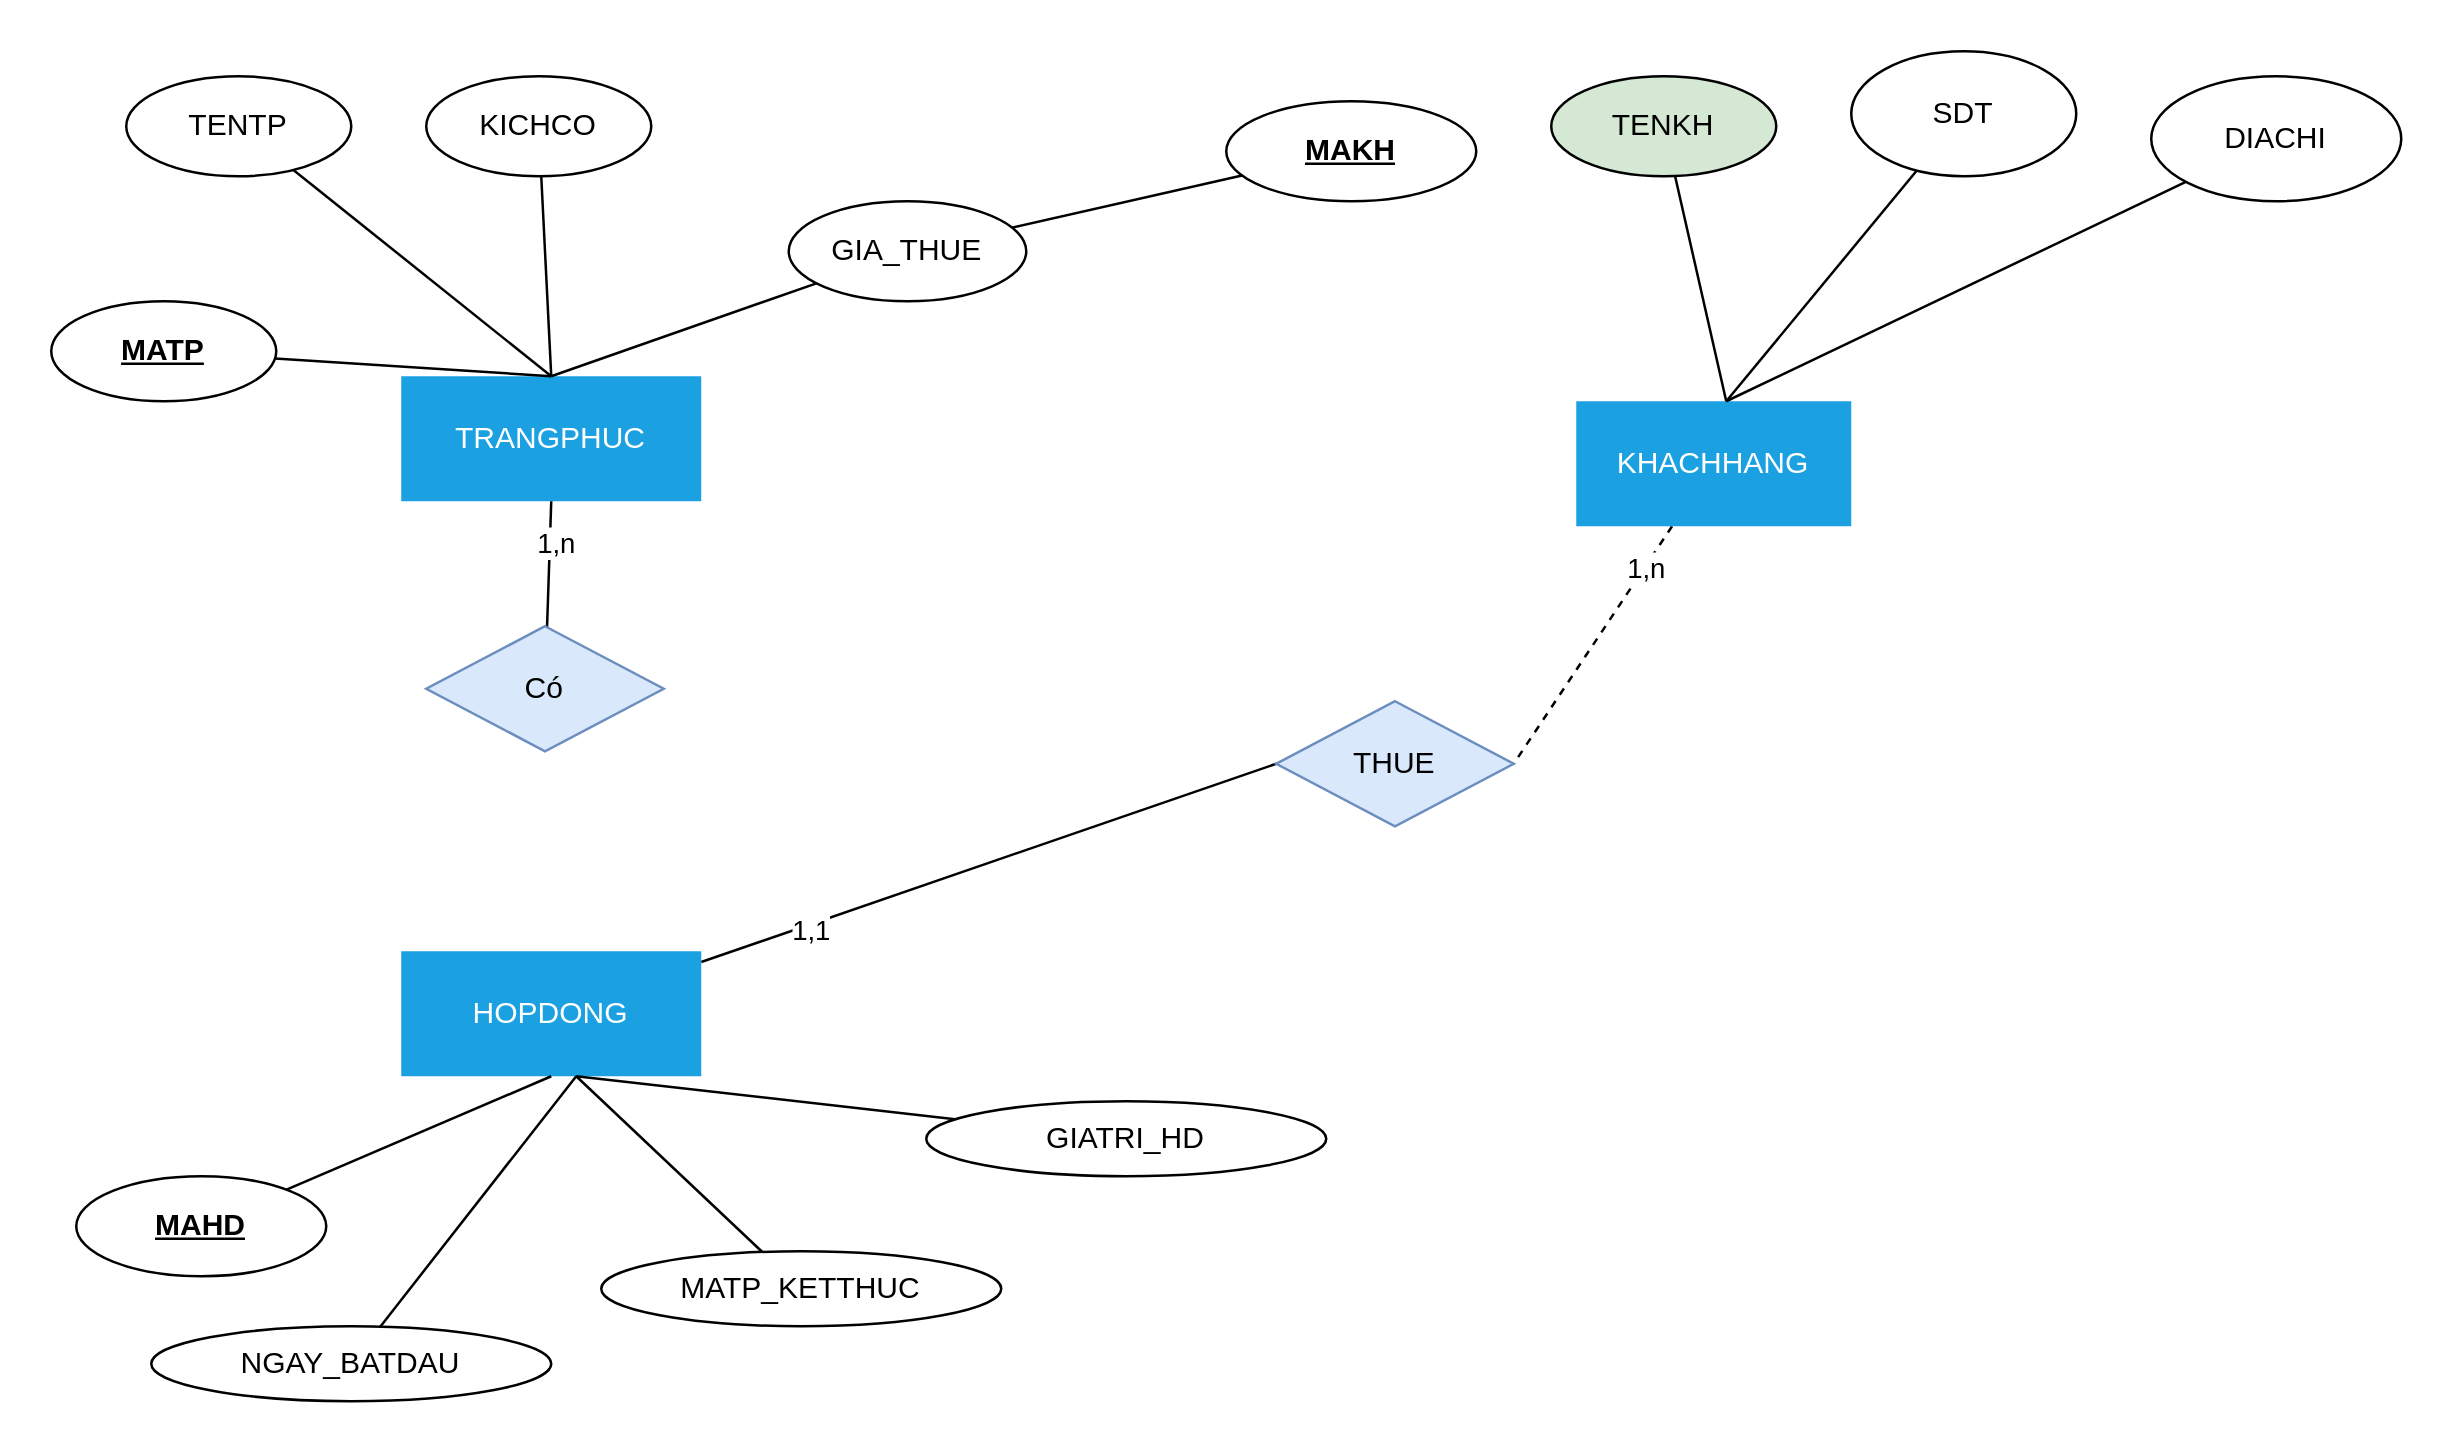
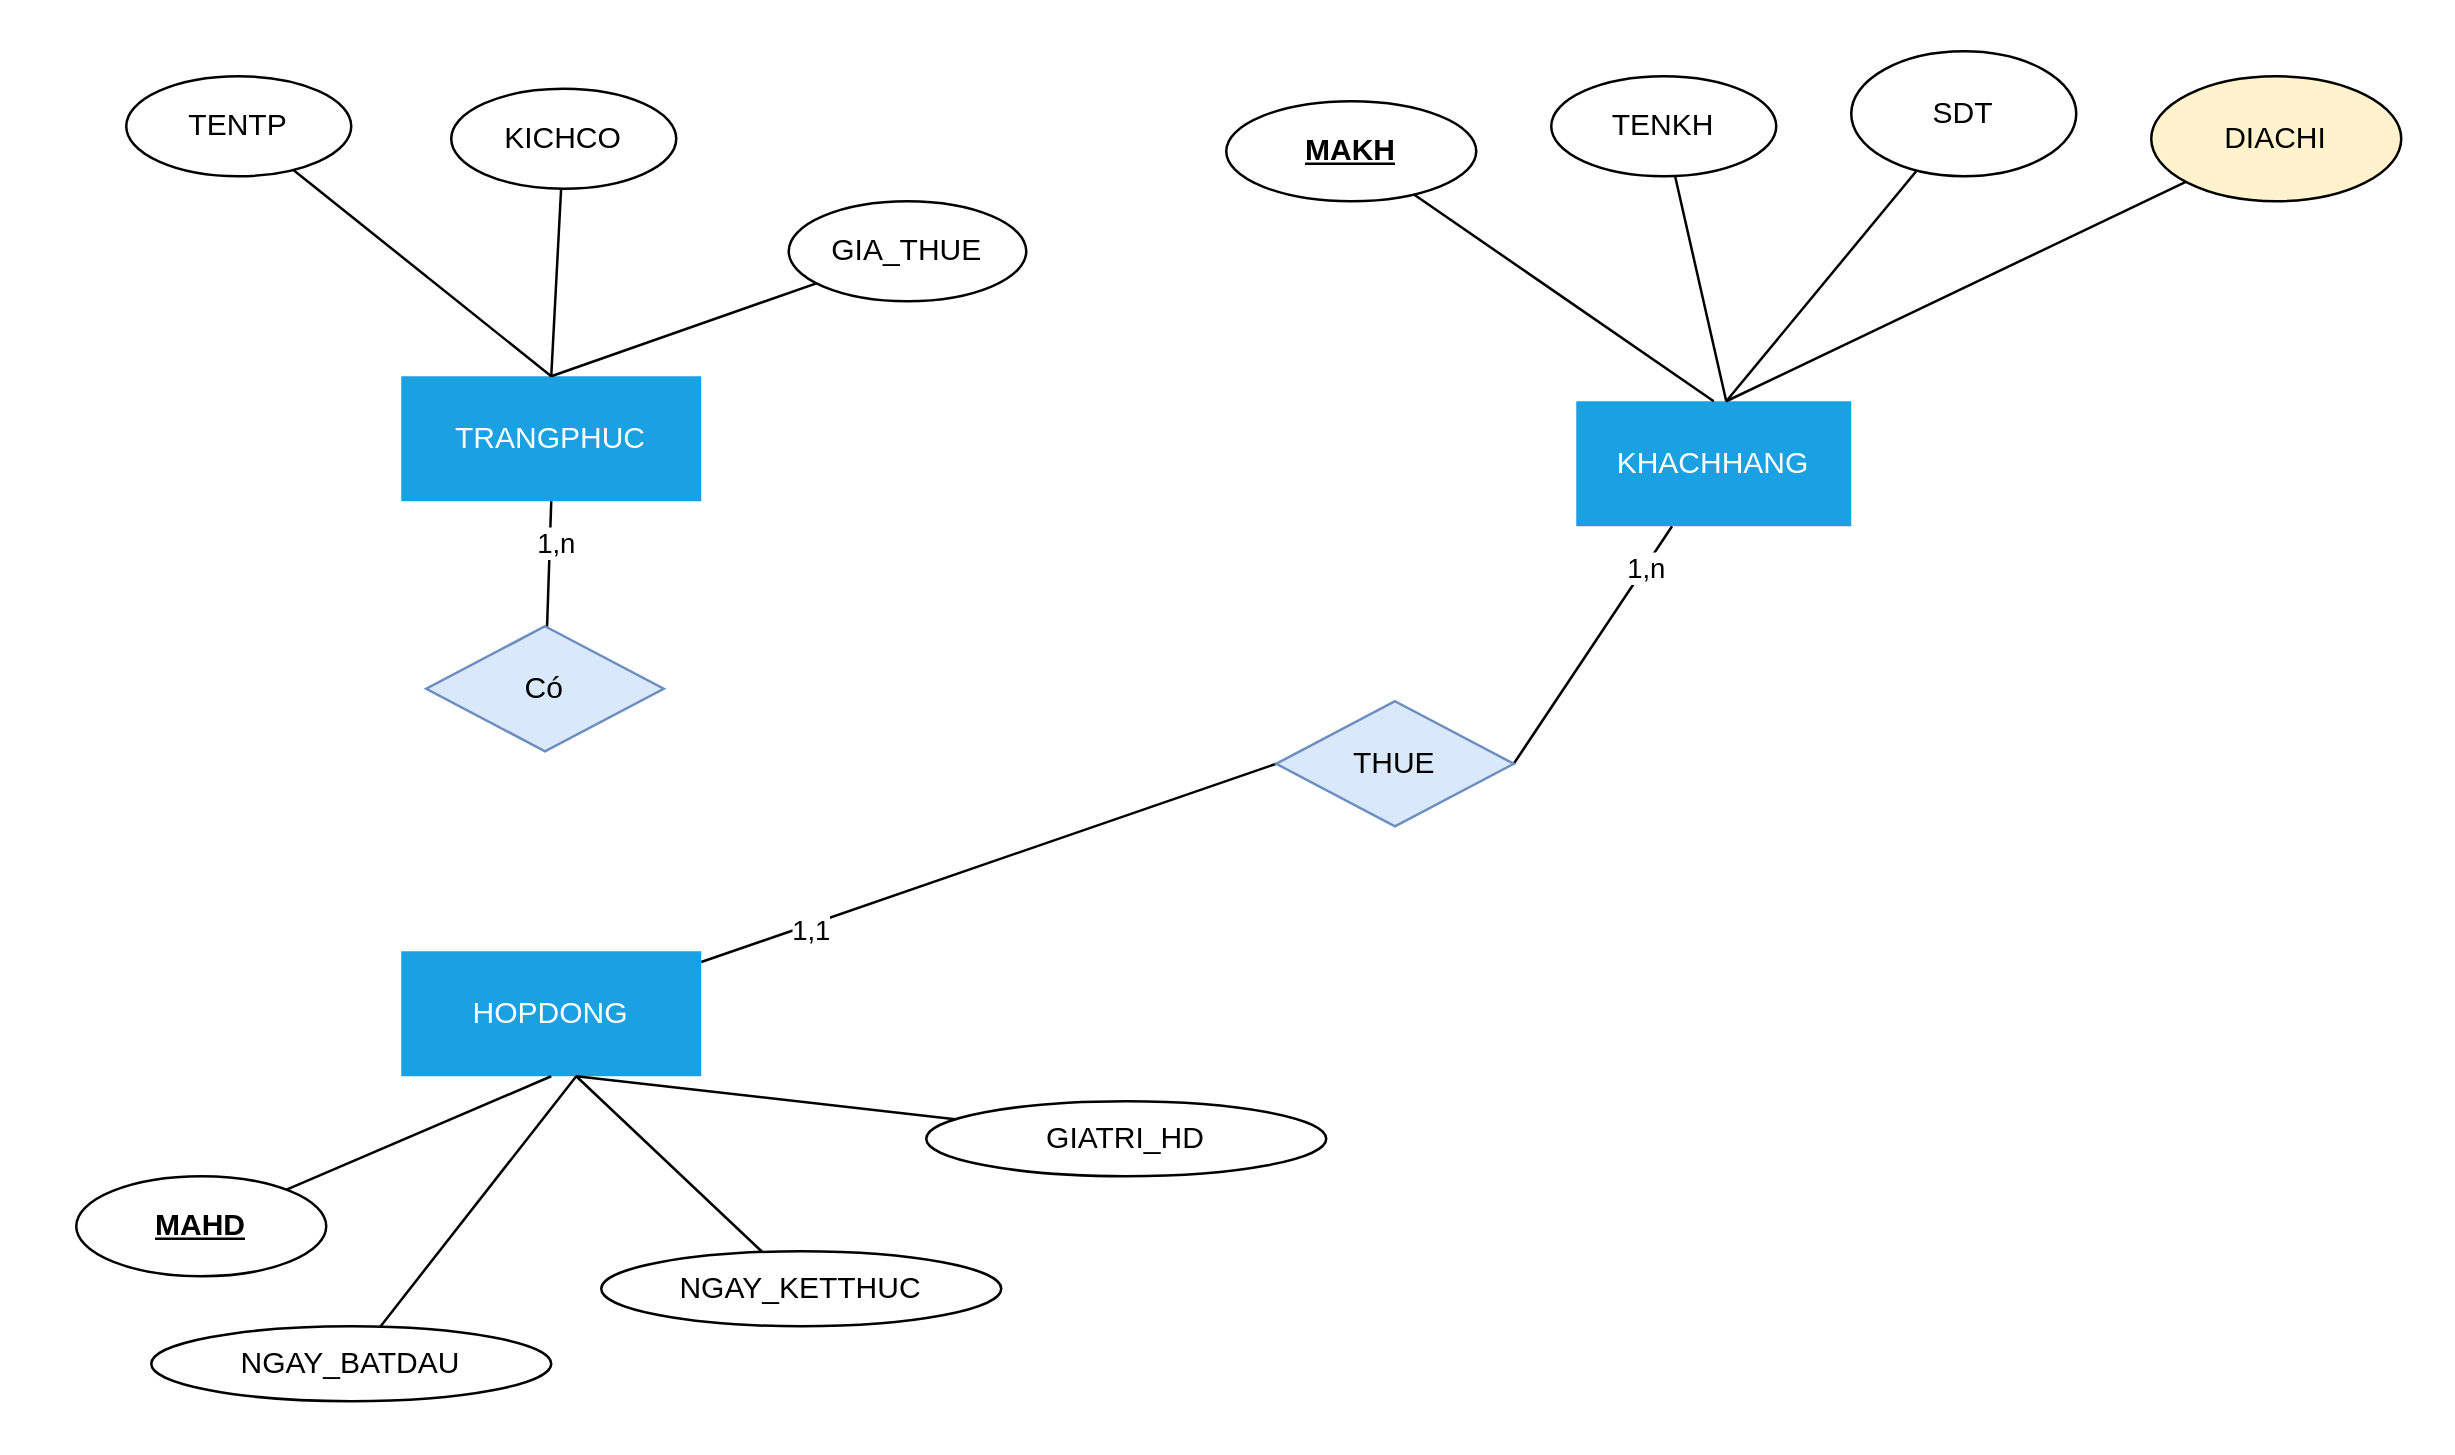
  <mxCell id="0" />
  <mxCell id="1" parent="0" />
  <mxCell id="2" value="TRANGPHUC" style="rounded=0;whiteSpace=wrap;html=1;fillColor=#1ba1e2;fontColor=#ffffff;strokeColor=none;" vertex="1" parent="1"><mxGeometry x="160" y="150" width="120" height="50" as="geometry" /></mxCell>
- <mxCell id="3" style="rounded=0;orthogonalLoop=1;jettySize=auto;html=1;entryX=0.5;entryY=0;entryDx=0;entryDy=0;endArrow=none;endFill=0;" edge="1" parent="1" source="4" target="2"><mxGeometry relative="1" as="geometry" /></mxCell>
- <mxCell id="4" value="&lt;u&gt;&lt;b&gt;MATP&lt;/b&gt;&lt;/u&gt;" style="ellipse;whiteSpace=wrap;html=1;" vertex="1" parent="1"><mxGeometry x="20" y="120" width="90" height="40" as="geometry" /></mxCell>
  <mxCell id="5" style="rounded=0;orthogonalLoop=1;jettySize=auto;html=1;endArrow=none;endFill=0;" edge="1" parent="1" source="6"><mxGeometry relative="1" as="geometry"><mxPoint x="220" y="150" as="targetPoint" /></mxGeometry></mxCell>
  <mxCell id="6" value="TENTP" style="ellipse;whiteSpace=wrap;html=1;" vertex="1" parent="1"><mxGeometry x="50" y="30" width="90" height="40" as="geometry" /></mxCell>
  <mxCell id="7" style="rounded=0;orthogonalLoop=1;jettySize=auto;html=1;endArrow=none;endFill=0;entryX=0.5;entryY=0;entryDx=0;entryDy=0;" edge="1" parent="1" source="8" target="2"><mxGeometry relative="1" as="geometry"><mxPoint x="215" y="160" as="targetPoint" /></mxGeometry></mxCell>
- <mxCell id="8" value="KICHCO" style="ellipse;whiteSpace=wrap;html=1;" vertex="1" parent="1"><mxGeometry x="170" y="30" width="90" height="40" as="geometry" /></mxCell>
+ <mxCell id="8" value="KICHCO" style="ellipse;whiteSpace=wrap;html=1;" vertex="1" parent="1"><mxGeometry x="180" y="35" width="90" height="40" as="geometry" /></mxCell>
  <mxCell id="9" style="rounded=0;orthogonalLoop=1;jettySize=auto;html=1;entryX=0.5;entryY=0;entryDx=0;entryDy=0;endArrow=none;endFill=0;" edge="1" parent="1" source="10" target="2"><mxGeometry relative="1" as="geometry" /></mxCell>
  <mxCell id="10" value="GIA_THUE" style="ellipse;whiteSpace=wrap;html=1;" vertex="1" parent="1"><mxGeometry x="315" y="80" width="95" height="40" as="geometry" /></mxCell>
- <mxCell id="11" style="edgeStyle=none;rounded=0;orthogonalLoop=1;jettySize=auto;html=1;entryX=1;entryY=0.5;entryDx=0;entryDy=0;endArrow=none;endFill=0;dashed=1;" edge="1" parent="1" source="13" target="33"><mxGeometry relative="1" as="geometry" /></mxCell>
+ <mxCell id="11" style="edgeStyle=none;rounded=0;orthogonalLoop=1;jettySize=auto;html=1;entryX=1;entryY=0.5;entryDx=0;entryDy=0;endArrow=none;endFill=0;" edge="1" parent="1" source="13" target="33"><mxGeometry relative="1" as="geometry" /></mxCell>
  <mxCell id="12" value="1,n" style="edgeLabel;html=1;align=center;verticalAlign=middle;resizable=0;points=[];" vertex="1" connectable="0" parent="11"><mxGeometry x="-0.654" relative="1" as="geometry"><mxPoint as="offset" /></mxGeometry></mxCell>
  <mxCell id="13" value="KHACHHANG" style="rounded=0;whiteSpace=wrap;html=1;fillColor=#1ba1e2;fontColor=#ffffff;strokeColor=none;" vertex="1" parent="1"><mxGeometry x="630" y="160" width="110" height="50" as="geometry" /></mxCell>
- <mxCell id="14" style="edgeStyle=none;rounded=0;orthogonalLoop=1;jettySize=auto;html=1;endArrow=none;endFill=0;" edge="1" parent="1" source="15" target="10"><mxGeometry relative="1" as="geometry" /></mxCell>
+ <mxCell id="14" style="edgeStyle=none;rounded=0;orthogonalLoop=1;jettySize=auto;html=1;entryX=0.5;entryY=0;entryDx=0;entryDy=0;endArrow=none;endFill=0;" edge="1" parent="1" source="15" target="13"><mxGeometry relative="1" as="geometry" /></mxCell>
  <mxCell id="15" value="&lt;u&gt;&lt;b&gt;MAKH&lt;/b&gt;&lt;/u&gt;" style="ellipse;whiteSpace=wrap;html=1;" vertex="1" parent="1"><mxGeometry x="490" y="40" width="100" height="40" as="geometry" /></mxCell>
  <mxCell id="16" style="edgeStyle=none;rounded=0;orthogonalLoop=1;jettySize=auto;html=1;endArrow=none;endFill=0;" edge="1" parent="1" source="17"><mxGeometry relative="1" as="geometry"><mxPoint x="690" y="160" as="targetPoint" /></mxGeometry></mxCell>
- <mxCell id="17" value="TENKH" style="ellipse;whiteSpace=wrap;html=1;fillColor=#d5e8d4;" vertex="1" parent="1"><mxGeometry x="620" y="30" width="90" height="40" as="geometry" /></mxCell>
+ <mxCell id="17" value="TENKH" style="ellipse;whiteSpace=wrap;html=1;" vertex="1" parent="1"><mxGeometry x="620" y="30" width="90" height="40" as="geometry" /></mxCell>
  <mxCell id="18" style="edgeStyle=none;rounded=0;orthogonalLoop=1;jettySize=auto;html=1;endArrow=none;endFill=0;" edge="1" parent="1" source="19"><mxGeometry relative="1" as="geometry"><mxPoint x="690" y="160" as="targetPoint" /></mxGeometry></mxCell>
- <mxCell id="19" value="DIACHI" style="ellipse;whiteSpace=wrap;html=1;" vertex="1" parent="1"><mxGeometry x="860" y="30" width="100" height="50" as="geometry" /></mxCell>
+ <mxCell id="19" value="DIACHI" style="ellipse;whiteSpace=wrap;html=1;fillColor=#fff2cc;" vertex="1" parent="1"><mxGeometry x="860" y="30" width="100" height="50" as="geometry" /></mxCell>
  <mxCell id="20" style="edgeStyle=none;rounded=0;orthogonalLoop=1;jettySize=auto;html=1;endArrow=none;endFill=0;" edge="1" parent="1" source="21"><mxGeometry relative="1" as="geometry"><mxPoint x="690" y="160" as="targetPoint" /></mxGeometry></mxCell>
  <mxCell id="21" value="SDT" style="ellipse;whiteSpace=wrap;html=1;" vertex="1" parent="1"><mxGeometry x="740" width="90" height="50" as="geometry" y="20" /></mxCell>
  <mxCell id="22" style="rounded=0;orthogonalLoop=1;jettySize=auto;html=1;entryX=0;entryY=0.5;entryDx=0;entryDy=0;endArrow=none;endFill=0;" edge="1" parent="1" source="24" target="33"><mxGeometry relative="1" as="geometry" /></mxCell>
  <mxCell id="23" value="1,1" style="edgeLabel;html=1;align=center;verticalAlign=middle;resizable=0;points=[];" vertex="1" connectable="0" parent="22"><mxGeometry x="-0.627" y="-2" relative="1" as="geometry"><mxPoint as="offset" /></mxGeometry></mxCell>
  <mxCell id="24" value="HOPDONG" style="rounded=0;whiteSpace=wrap;html=1;fillColor=#1ba1e2;fontColor=#ffffff;strokeColor=none;" vertex="1" parent="1"><mxGeometry x="160" y="380" width="120" height="50" as="geometry" /></mxCell>
  <mxCell id="25" style="edgeStyle=none;rounded=0;orthogonalLoop=1;jettySize=auto;html=1;entryX=0.5;entryY=1;entryDx=0;entryDy=0;endArrow=none;endFill=0;" edge="1" parent="1" source="26" target="24"><mxGeometry relative="1" as="geometry" /></mxCell>
  <mxCell id="26" value="&lt;b&gt;&lt;u&gt;MAHD&lt;/u&gt;&lt;/b&gt;" style="ellipse;whiteSpace=wrap;html=1;" vertex="1" parent="1"><mxGeometry x="30" y="470" width="100" height="40" as="geometry" /></mxCell>
  <mxCell id="27" style="edgeStyle=none;rounded=0;orthogonalLoop=1;jettySize=auto;html=1;endArrow=none;endFill=0;" edge="1" parent="1" source="28"><mxGeometry relative="1" as="geometry"><mxPoint x="230" y="430" as="targetPoint" /></mxGeometry></mxCell>
  <mxCell id="28" value="NGAY_BATDAU" style="ellipse;whiteSpace=wrap;html=1;" vertex="1" parent="1"><mxGeometry x="60" y="530" width="160" height="30" as="geometry" /></mxCell>
  <mxCell id="29" style="edgeStyle=none;rounded=0;orthogonalLoop=1;jettySize=auto;html=1;endArrow=none;endFill=0;" edge="1" parent="1" source="30"><mxGeometry relative="1" as="geometry"><mxPoint x="230" y="430" as="targetPoint" /></mxGeometry></mxCell>
- <mxCell id="30" value="MATP_KETTHUC" style="ellipse;whiteSpace=wrap;html=1;" vertex="1" parent="1"><mxGeometry x="240" y="500" width="160" height="30" as="geometry" /></mxCell>
+ <mxCell id="30" value="NGAY_KETTHUC" style="ellipse;whiteSpace=wrap;html=1;" vertex="1" parent="1"><mxGeometry x="240" y="500" width="160" height="30" as="geometry" /></mxCell>
  <mxCell id="31" style="edgeStyle=none;rounded=0;orthogonalLoop=1;jettySize=auto;html=1;endArrow=none;endFill=0;" edge="1" parent="1" source="32"><mxGeometry relative="1" as="geometry"><mxPoint x="230" y="430" as="targetPoint" /></mxGeometry></mxCell>
  <mxCell id="32" value="GIATRI_HD" style="ellipse;whiteSpace=wrap;html=1;" vertex="1" parent="1"><mxGeometry x="370" y="440" width="160" height="30" as="geometry" /></mxCell>
  <mxCell id="33" value="THUE" style="rhombus;whiteSpace=wrap;html=1;fillColor=#dae8fc;strokeColor=#6c8ebf;" vertex="1" parent="1"><mxGeometry x="510" y="280" width="95" height="50" as="geometry" /></mxCell>
  <mxCell id="34" style="edgeStyle=none;rounded=0;orthogonalLoop=1;jettySize=auto;html=1;entryX=0.5;entryY=1;entryDx=0;entryDy=0;endArrow=none;endFill=0;" edge="1" parent="1" source="36" target="2"><mxGeometry relative="1" as="geometry" /></mxCell>
  <mxCell id="35" value="1,n" style="edgeLabel;html=1;align=center;verticalAlign=middle;resizable=0;points=[];" vertex="1" connectable="0" parent="34"><mxGeometry x="0.328" y="-2" relative="1" as="geometry"><mxPoint as="offset" /></mxGeometry></mxCell>
  <mxCell id="36" value="Có" style="rhombus;whiteSpace=wrap;html=1;fillColor=#dae8fc;strokeColor=#6c8ebf;" vertex="1" parent="1"><mxGeometry x="170" y="250" width="95" height="50" as="geometry" /></mxCell>
